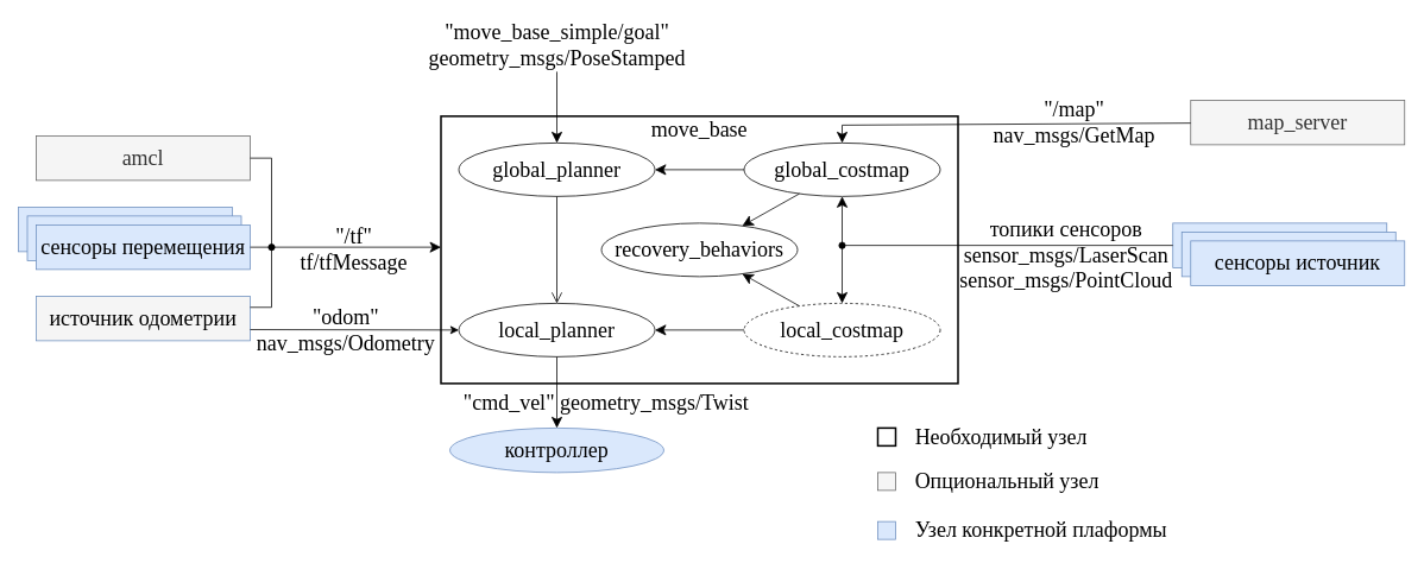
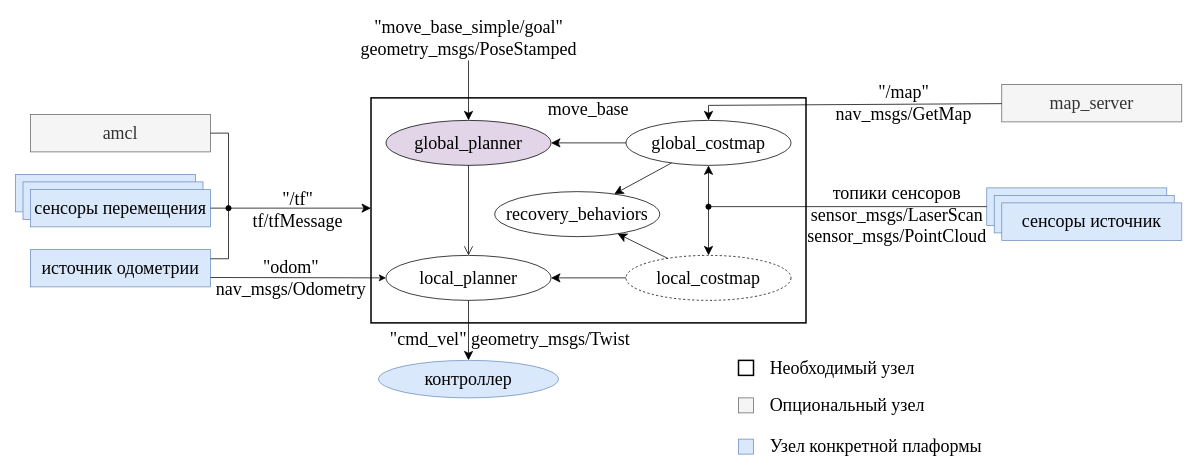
  <mxCell id="0" />
  <mxCell id="1" parent="0" />
  <mxCell id="2" value="" style="rounded=0;whiteSpace=wrap;html=1;fontFamily=Times New Roman;fontSize=24;fillColor=default;strokeWidth=2;shadow=0;glass=0;" vertex="1" parent="1"><mxGeometry x="494" y="130" width="580" height="300" as="geometry" /></mxCell>
- <mxCell id="3" value="&lt;font face=&quot;Times New Roman&quot; style=&quot;font-size: 24px&quot;&gt;recovery_behaviors&lt;/font&gt;" style="ellipse;whiteSpace=wrap;html=1;" vertex="1" parent="1"><mxGeometry x="674" y="250" width="220" height="60" as="geometry" /></mxCell>
+ <mxCell id="3" value="&lt;font face=&quot;Times New Roman&quot; style=&quot;font-size: 24px&quot;&gt;recovery_behaviors&lt;/font&gt;" style="ellipse;whiteSpace=wrap;html=1;" vertex="1" parent="1"><mxGeometry x="659" y="255" width="220" height="60" as="geometry" /></mxCell>
  <mxCell id="4" value="&lt;font face=&quot;Times New Roman&quot; style=&quot;font-size: 24px&quot;&gt;global_costmap&lt;/font&gt;" style="ellipse;whiteSpace=wrap;html=1;" vertex="1" parent="1"><mxGeometry x="834" y="160" width="220" height="60" as="geometry" /></mxCell>
- <mxCell id="5" value="&lt;font face=&quot;Times New Roman&quot; style=&quot;font-size: 24px&quot;&gt;global_planner&lt;/font&gt;" style="ellipse;whiteSpace=wrap;html=1;" vertex="1" parent="1"><mxGeometry x="514" y="160" width="220" height="60" as="geometry" /></mxCell>
+ <mxCell id="5" value="&lt;font face=&quot;Times New Roman&quot; style=&quot;font-size: 24px&quot;&gt;global_planner&lt;/font&gt;" style="ellipse;whiteSpace=wrap;html=1;fillColor=#e1d5e7;" vertex="1" parent="1"><mxGeometry x="514" y="160" width="220" height="60" as="geometry" /></mxCell>
  <mxCell id="6" value="&lt;font face=&quot;Times New Roman&quot; style=&quot;font-size: 24px&quot;&gt;local_planner&lt;/font&gt;" style="ellipse;whiteSpace=wrap;html=1;" vertex="1" parent="1"><mxGeometry x="514" y="340" width="220" height="60" as="geometry" /></mxCell>
  <mxCell id="7" value="&lt;font face=&quot;Times New Roman&quot; style=&quot;font-size: 24px&quot;&gt;local_costmap&lt;/font&gt;" style="ellipse;whiteSpace=wrap;html=1;dashed=1;" vertex="1" parent="1"><mxGeometry x="834" y="340" width="220" height="60" as="geometry" /></mxCell>
  <mxCell id="8" value="" style="endArrow=classic;html=1;rounded=0;fontFamily=Times New Roman;fontSize=24;endSize=10;startSize=10;" edge="1" parent="1" source="7" target="6"><mxGeometry width="50" height="50" relative="1" as="geometry"><mxPoint x="794" y="580" as="sourcePoint" /><mxPoint x="844" y="530" as="targetPoint" /></mxGeometry></mxCell>
  <mxCell id="9" value="" style="endArrow=classic;html=1;rounded=0;fontFamily=Times New Roman;fontSize=24;endSize=10;startSize=10;" edge="1" parent="1" source="7" target="3"><mxGeometry width="50" height="50" relative="1" as="geometry"><mxPoint x="844" y="380" as="sourcePoint" /><mxPoint x="744" y="380" as="targetPoint" /></mxGeometry></mxCell>
  <mxCell id="10" value="" style="endArrow=classic;html=1;rounded=0;fontFamily=Times New Roman;fontSize=24;startArrow=classic;startFill=1;endSize=10;startSize=10;" edge="1" parent="1" source="7" target="4"><mxGeometry width="50" height="50" relative="1" as="geometry"><mxPoint x="906.01" y="353.006" as="sourcePoint" /><mxPoint x="841.99" y="316.994" as="targetPoint" /></mxGeometry></mxCell>
  <mxCell id="11" value="" style="endArrow=classic;html=1;rounded=0;fontFamily=Times New Roman;fontSize=24;endSize=10;startSize=10;" edge="1" parent="1" source="4" target="3"><mxGeometry width="50" height="50" relative="1" as="geometry"><mxPoint x="906.01" y="353.006" as="sourcePoint" /><mxPoint x="841.99" y="316.994" as="targetPoint" /></mxGeometry></mxCell>
  <mxCell id="12" value="" style="endArrow=classic;html=1;rounded=0;fontFamily=Times New Roman;fontSize=24;endSize=10;startSize=10;" edge="1" parent="1" source="4" target="5"><mxGeometry width="50" height="50" relative="1" as="geometry"><mxPoint x="906.01" y="226.994" as="sourcePoint" /><mxPoint x="841.99" y="263.006" as="targetPoint" /></mxGeometry></mxCell>
  <mxCell id="13" value="" style="endArrow=open;html=1;rounded=0;fontFamily=Times New Roman;fontSize=24;endSize=10;startSize=10;" edge="1" parent="1" source="5" target="6"><mxGeometry width="50" height="50" relative="1" as="geometry"><mxPoint x="844" y="200" as="sourcePoint" /><mxPoint x="744" y="200" as="targetPoint" /></mxGeometry></mxCell>
  <mxCell id="14" value="" style="endArrow=classic;html=1;rounded=0;fontFamily=Times New Roman;fontSize=24;endSize=10;startSize=10;" edge="1" parent="1" source="6" target="26"><mxGeometry width="50" height="50" relative="1" as="geometry"><mxPoint x="623.5" y="470" as="sourcePoint" /><mxPoint x="624" y="480" as="targetPoint" /></mxGeometry></mxCell>
  <mxCell id="15" value="&quot;cmd_vel&quot; geometry_msgs/Twist" style="edgeLabel;html=1;align=center;verticalAlign=middle;resizable=0;points=[];fontSize=24;fontFamily=Times New Roman;fontColor=default;labelBackgroundColor=none;" vertex="1" connectable="0" parent="14"><mxGeometry x="0.283" y="1" relative="1" as="geometry"><mxPoint x="53" as="offset" /></mxGeometry></mxCell>
  <mxCell id="16" value="" style="endArrow=classic;html=1;rounded=0;fontFamily=Times New Roman;fontSize=24;endSize=10;startSize=10;" edge="1" parent="1" source="27" target="5"><mxGeometry width="50" height="50" relative="1" as="geometry"><mxPoint x="624" y="80" as="sourcePoint" /><mxPoint x="644" y="220" as="targetPoint" /></mxGeometry></mxCell>
  <mxCell id="17" value="" style="rounded=0;whiteSpace=wrap;html=1;fontFamily=Times New Roman;fontSize=24;fillColor=#dae8fc;strokeColor=#6c8ebf;" vertex="1" parent="1"><mxGeometry x="20" y="232" width="240" height="50" as="geometry" /></mxCell>
- <mxCell id="18" value="источник одометрии" style="rounded=0;whiteSpace=wrap;html=1;fontFamily=Times New Roman;fontSize=24;fillColor=#f5f5f5;strokeColor=#6c8ebf;" vertex="1" parent="1"><mxGeometry x="40" y="332" width="240" height="50" as="geometry" /></mxCell>
+ <mxCell id="18" value="источник одометрии" style="rounded=0;whiteSpace=wrap;html=1;fontFamily=Times New Roman;fontSize=24;fillColor=#dae8fc;strokeColor=#6c8ebf;" vertex="1" parent="1"><mxGeometry x="40" y="332" width="240" height="50" as="geometry" /></mxCell>
  <mxCell id="19" value="amcl" style="rounded=0;whiteSpace=wrap;html=1;fontFamily=Times New Roman;fontSize=24;fillColor=#f5f5f5;fontColor=#333333;strokeColor=#666666;" vertex="1" parent="1"><mxGeometry x="40" y="152" width="240" height="50" as="geometry" /></mxCell>
  <mxCell id="20" value="" style="rounded=0;whiteSpace=wrap;html=1;fontFamily=Times New Roman;fontSize=24;fillColor=#dae8fc;strokeColor=#6c8ebf;" vertex="1" parent="1"><mxGeometry x="30" y="242" width="240" height="50" as="geometry" /></mxCell>
  <mxCell id="21" value="сенсоры перемещения" style="rounded=0;whiteSpace=wrap;html=1;fontFamily=Times New Roman;fontSize=24;fillColor=#dae8fc;strokeColor=#6c8ebf;" vertex="1" parent="1"><mxGeometry x="40" y="252" width="240" height="50" as="geometry" /></mxCell>
  <mxCell id="22" value="" style="rounded=0;whiteSpace=wrap;html=1;fontFamily=Times New Roman;fontSize=24;fillColor=#dae8fc;strokeColor=#6c8ebf;" vertex="1" parent="1"><mxGeometry x="1315" y="250" width="240" height="50" as="geometry" /></mxCell>
  <mxCell id="23" value="" style="rounded=0;whiteSpace=wrap;html=1;fontFamily=Times New Roman;fontSize=24;fillColor=#dae8fc;strokeColor=#6c8ebf;" vertex="1" parent="1"><mxGeometry x="1325" y="260" width="240" height="50" as="geometry" /></mxCell>
  <mxCell id="24" value="сенсоры источник" style="rounded=0;whiteSpace=wrap;html=1;fontFamily=Times New Roman;fontSize=24;fillColor=#dae8fc;strokeColor=#6c8ebf;" vertex="1" parent="1"><mxGeometry x="1335" y="270" width="240" height="50" as="geometry" /></mxCell>
  <mxCell id="25" value="map_server" style="rounded=0;whiteSpace=wrap;html=1;fontFamily=Times New Roman;fontSize=24;fillColor=#f5f5f5;fontColor=#333333;strokeColor=#666666;" vertex="1" parent="1"><mxGeometry x="1335" y="112" width="240" height="50" as="geometry" /></mxCell>
  <mxCell id="26" value="контроллер" style="ellipse;whiteSpace=wrap;html=1;fontFamily=Times New Roman;fontSize=24;fillColor=#dae8fc;strokeColor=#6c8ebf;" vertex="1" parent="1"><mxGeometry x="504" y="480" width="240" height="50" as="geometry" /></mxCell>
  <mxCell id="27" value="&quot;move_base_simple/goal&quot;&lt;br&gt;geometry_msgs/PoseStamped" style="text;html=1;align=center;verticalAlign=middle;resizable=0;points=[];autosize=1;strokeColor=none;fillColor=none;fontSize=24;fontFamily=Times New Roman;" vertex="1" parent="1"><mxGeometry x="474" y="20" width="300" height="60" as="geometry" /></mxCell>
  <mxCell id="28" value="" style="endArrow=oval;html=1;rounded=0;fontFamily=Times New Roman;fontSize=24;startSize=10;endSize=7;exitX=0;exitY=0.5;exitDx=0;exitDy=0;endFill=1;" edge="1" parent="1" source="22"><mxGeometry width="50" height="50" relative="1" as="geometry"><mxPoint x="1104" y="380" as="sourcePoint" /><mxPoint x="944" y="275" as="targetPoint" /></mxGeometry></mxCell>
  <mxCell id="29" value="" style="endArrow=classic;html=1;rounded=0;fontFamily=Times New Roman;fontSize=24;endSize=10;startSize=10;" edge="1" parent="1" source="25" target="4"><mxGeometry width="50" height="50" relative="1" as="geometry"><mxPoint x="844" y="200" as="sourcePoint" /><mxPoint x="744" y="200" as="targetPoint" /><Array as="points"><mxPoint x="944" y="140" /></Array></mxGeometry></mxCell>
  <mxCell id="30" value="&quot;/map&quot;&lt;br&gt;nav_msgs/GetMap" style="edgeLabel;html=1;align=center;verticalAlign=middle;resizable=0;points=[];fontSize=24;fontFamily=Times New Roman;labelBackgroundColor=none;" vertex="1" connectable="0" parent="29"><mxGeometry x="-0.145" y="-1" relative="1" as="geometry"><mxPoint x="45" y="-1" as="offset" /></mxGeometry></mxCell>
  <mxCell id="31" value="топики сенсоров&lt;br&gt;sensor_msgs/LaserScan&lt;br&gt;sensor_msgs/PointCloud" style="edgeLabel;html=1;align=center;verticalAlign=middle;resizable=0;points=[];fontSize=24;fontFamily=Times New Roman;labelBackgroundColor=none;" vertex="1" connectable="0" parent="1"><mxGeometry x="1194.996" y="285.001" as="geometry" /></mxCell>
  <mxCell id="32" value="" style="endArrow=classic;html=1;rounded=0;fontFamily=Times New Roman;fontSize=24;startSize=10;endSize=7;exitX=1;exitY=0.75;exitDx=0;exitDy=0;" edge="1" parent="1" source="18" target="6"><mxGeometry width="50" height="50" relative="1" as="geometry"><mxPoint x="374" y="380" as="sourcePoint" /><mxPoint x="424" y="330" as="targetPoint" /></mxGeometry></mxCell>
  <mxCell id="33" value="&quot;odom&quot;&lt;br&gt;nav_msgs/Odometry" style="edgeLabel;html=1;align=center;verticalAlign=middle;resizable=0;points=[];fontSize=24;fontFamily=Times New Roman;fontColor=default;labelBackgroundColor=none;" vertex="1" connectable="0" parent="32"><mxGeometry x="0.03" relative="1" as="geometry"><mxPoint x="-14" as="offset" /></mxGeometry></mxCell>
  <mxCell id="34" value="" style="endArrow=none;html=1;rounded=0;fontFamily=Times New Roman;fontSize=24;fontColor=default;startSize=10;endSize=7;exitX=1;exitY=0.25;exitDx=0;exitDy=0;entryX=1;entryY=0.5;entryDx=0;entryDy=0;edgeStyle=orthogonalEdgeStyle;jumpStyle=line;" edge="1" parent="1" source="18" target="19"><mxGeometry width="50" height="50" relative="1" as="geometry"><mxPoint x="290" y="340" as="sourcePoint" /><mxPoint x="360" y="270" as="targetPoint" /><Array as="points"><mxPoint x="304" y="345" /><mxPoint x="304" y="177" /></Array></mxGeometry></mxCell>
  <mxCell id="35" value="" style="endArrow=oval;html=1;rounded=0;fontFamily=Times New Roman;fontSize=24;fontColor=default;startSize=10;endSize=7;jumpStyle=none;exitX=1;exitY=0.5;exitDx=0;exitDy=0;endFill=1;" edge="1" parent="1" source="21"><mxGeometry width="50" height="50" relative="1" as="geometry"><mxPoint x="314" y="320" as="sourcePoint" /><mxPoint x="304" y="277" as="targetPoint" /></mxGeometry></mxCell>
  <mxCell id="36" value="" style="endArrow=classic;html=1;rounded=0;fontFamily=Times New Roman;fontSize=24;fontColor=default;startSize=10;endSize=10;jumpStyle=none;edgeStyle=orthogonalEdgeStyle;" edge="1" parent="1" target="2"><mxGeometry width="50" height="50" relative="1" as="geometry"><mxPoint x="304" y="277" as="sourcePoint" /><mxPoint x="364" y="270" as="targetPoint" /><Array as="points"><mxPoint x="454" y="277" /><mxPoint x="454" y="277" /></Array></mxGeometry></mxCell>
  <mxCell id="37" value="&quot;/tf&quot;&lt;br&gt;tf/tfMessage" style="edgeLabel;html=1;align=center;verticalAlign=middle;resizable=0;points=[];fontSize=24;fontFamily=Times New Roman;fontColor=default;labelBackgroundColor=none;" vertex="1" connectable="0" parent="36"><mxGeometry x="0.122" y="-1" relative="1" as="geometry"><mxPoint x="-16" as="offset" /></mxGeometry></mxCell>
  <mxCell id="38" value="move_base" style="text;html=1;strokeColor=none;fillColor=none;align=center;verticalAlign=middle;whiteSpace=wrap;rounded=0;shadow=0;glass=0;labelBackgroundColor=none;fontFamily=Times New Roman;fontSize=24;fontColor=default;" vertex="1" parent="1"><mxGeometry x="724" y="130" width="120" height="30" as="geometry" /></mxCell>
  <mxCell id="39" value="" style="rounded=0;whiteSpace=wrap;html=1;shadow=0;glass=0;labelBackgroundColor=none;fontFamily=Times New Roman;fontSize=24;fontColor=default;strokeWidth=2;fillColor=default;" vertex="1" parent="1"><mxGeometry x="984" y="480" width="20" height="20" as="geometry" /></mxCell>
  <mxCell id="40" value="Необходимый узел" style="text;html=1;align=left;verticalAlign=middle;resizable=0;points=[];autosize=1;strokeColor=none;fillColor=none;fontSize=24;fontFamily=Times New Roman;fontColor=default;" vertex="1" parent="1"><mxGeometry x="1024" y="475" width="210" height="30" as="geometry" /></mxCell>
  <mxCell id="41" value="" style="rounded=0;whiteSpace=wrap;html=1;shadow=0;glass=0;labelBackgroundColor=none;fontFamily=Times New Roman;fontSize=24;fontColor=#333333;strokeWidth=1;fillColor=#f5f5f5;strokeColor=#666666;" vertex="1" parent="1"><mxGeometry x="984" y="530" width="20" height="20" as="geometry" /></mxCell>
  <mxCell id="42" value="Опциональный узел" style="text;html=1;align=left;verticalAlign=middle;resizable=0;points=[];autosize=1;strokeColor=none;fillColor=none;fontSize=24;fontFamily=Times New Roman;fontColor=default;" vertex="1" parent="1"><mxGeometry x="1024" y="525" width="220" height="30" as="geometry" /></mxCell>
  <mxCell id="43" value="" style="rounded=0;whiteSpace=wrap;html=1;shadow=0;glass=0;labelBackgroundColor=none;fontFamily=Times New Roman;fontSize=24;strokeWidth=1;fillColor=#dae8fc;strokeColor=#6c8ebf;" vertex="1" parent="1"><mxGeometry x="984" y="585" width="20" height="20" as="geometry" /></mxCell>
  <mxCell id="44" value="Узел конкретной плаформы" style="text;html=1;align=left;verticalAlign=middle;resizable=0;points=[];autosize=1;strokeColor=none;fillColor=none;fontSize=24;fontFamily=Times New Roman;fontColor=default;" vertex="1" parent="1"><mxGeometry x="1024" y="580" width="300" height="30" as="geometry" /></mxCell>
